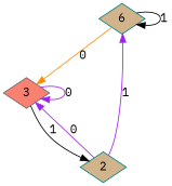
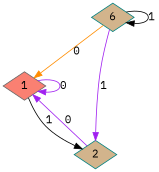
  digraph {
    fontname="IBM Plex Mono"
    node [color=teal fillcolor=tan fontname="IBM Plex Mono" shape=diamond style=filled]
    edge [color=purple fontname="IBM Plex Mono" weight=1]
    n1 [label=6]
-   1 [color=gray40 fillcolor=salmon label=3]
+   1 [color=gray40 fillcolor=salmon]
    2
    n1 -> n1 [color=black label=1]
    n1 -> 1 [color=darkorange label=0 weight=0]
    1 -> 1 [label=0 weight=0]
    1 -> 2 [color=black label=1]
-   2 -> n1 [label=1]
+   n1 -> 2 [label=1]
    2 -> 1 [label=0 weight=0]
  }
